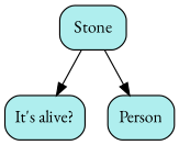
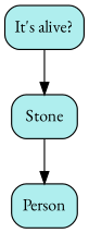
  digraph {
    fontname="EB Garamond"
    rankdir=TB
    node [fillcolor="#AFEEEE" fontname="EB Garamond" shape=Mrecord style=filled]
    edge [fontname="EB Garamond"]
    n1 [label="It's alive?"]
    n2 [label=Stone]
    n3 [label=Person]
-   n2 -> n1
+   n1 -> n2
    n2 -> n3
  }
